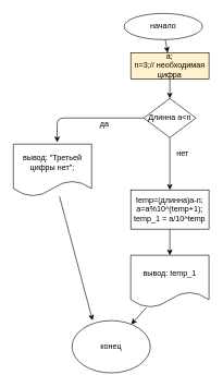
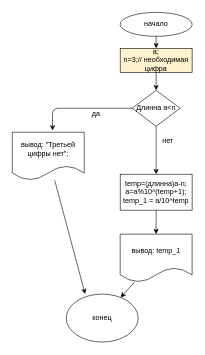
  <mxCell id="0" />
  <mxCell id="1" parent="0" />
  <mxCell id="2" style="edgeStyle=none;html=1;" edge="1" parent="1" source="3" target="5"><mxGeometry relative="1" as="geometry"><mxPoint x="260" y="90" as="targetPoint" /></mxGeometry></mxCell>
- <mxCell id="3" value="начало" style="ellipse;whiteSpace=wrap;html=1;" vertex="1" parent="1"><mxGeometry x="190" y="20" width="120" height="40" as="geometry" /></mxCell>
+ <mxCell id="3" value="начало" style="ellipse;whiteSpace=wrap;html=1;" vertex="1" parent="1"><mxGeometry x="200" y="20" width="120" height="40" as="geometry" /></mxCell>
  <mxCell id="4" style="edgeStyle=none;html=1;" edge="1" parent="1" source="5"><mxGeometry relative="1" as="geometry"><mxPoint x="260" y="150" as="targetPoint" /></mxGeometry></mxCell>
  <mxCell id="5" value="a;&lt;br&gt;n=3;// необходимая цифра" style="rounded=0;whiteSpace=wrap;html=1;fillColor=#fff2cc;" vertex="1" parent="1"><mxGeometry x="200" y="80" width="120" height="40" as="geometry" /></mxCell>
  <mxCell id="6" style="edgeStyle=none;html=1;exitX=0.5;exitY=1;exitDx=0;exitDy=0;entryX=0.5;entryY=0;entryDx=0;entryDy=0;" edge="1" parent="1" source="8" target="11"><mxGeometry relative="1" as="geometry" /></mxCell>
  <mxCell id="7" style="edgeStyle=none;html=1;entryX=0.56;entryY=-0.037;entryDx=0;entryDy=0;entryPerimeter=0;" edge="1" parent="1" source="8" target="16"><mxGeometry relative="1" as="geometry"><Array as="points"><mxPoint x="87" y="180" /></Array></mxGeometry></mxCell>
  <mxCell id="8" value="Длинна a&amp;lt;n" style="rhombus;whiteSpace=wrap;html=1;" vertex="1" parent="1"><mxGeometry x="220" y="150" width="80" height="60" as="geometry" /></mxCell>
  <mxCell id="9" value="нет" style="text;html=1;strokeColor=none;fillColor=none;align=center;verticalAlign=middle;whiteSpace=wrap;rounded=0;" vertex="1" parent="1"><mxGeometry x="250" y="220" width="60" height="30" as="geometry" /></mxCell>
  <mxCell id="10" style="edgeStyle=none;html=1;exitX=0.5;exitY=1;exitDx=0;exitDy=0;" edge="1" parent="1" source="11"><mxGeometry relative="1" as="geometry"><mxPoint x="260" y="390" as="targetPoint" /></mxGeometry></mxCell>
  <mxCell id="11" value="temp=(длинна)a-n;&lt;br&gt;a=a%10^(temp+1);&lt;br&gt;temp_1 = a/10^temp&lt;br&gt;" style="rounded=0;whiteSpace=wrap;html=1;" vertex="1" parent="1"><mxGeometry x="200" y="290" width="120" height="60" as="geometry" /></mxCell>
  <mxCell id="12" style="edgeStyle=none;html=1;" edge="1" parent="1" source="13" target="14"><mxGeometry relative="1" as="geometry"><mxPoint x="260" y="520" as="targetPoint" /></mxGeometry></mxCell>
  <mxCell id="13" value="вывод: temp_1" style="shape=document;whiteSpace=wrap;html=1;boundedLbl=1;" vertex="1" parent="1"><mxGeometry x="200" y="390" width="120" height="80" as="geometry" /></mxCell>
  <mxCell id="14" value="конец" style="ellipse;whiteSpace=wrap;html=1;" vertex="1" parent="1"><mxGeometry x="110" y="490" width="120" height="80" as="geometry" /></mxCell>
  <mxCell id="15" style="edgeStyle=none;html=1;entryX=0.263;entryY=-0.002;entryDx=0;entryDy=0;entryPerimeter=0;" edge="1" parent="1" source="16" target="14"><mxGeometry relative="1" as="geometry" /></mxCell>
  <mxCell id="16" value="вывод: &quot;Третьей цифры нет&quot;;" style="shape=document;whiteSpace=wrap;html=1;boundedLbl=1;" vertex="1" parent="1"><mxGeometry x="20" y="220" width="120" height="80" as="geometry" /></mxCell>
  <mxCell id="17" value="да" style="text;html=1;strokeColor=none;fillColor=none;align=center;verticalAlign=middle;whiteSpace=wrap;rounded=0;" vertex="1" parent="1"><mxGeometry x="130" y="175" width="60" height="30" as="geometry" /></mxCell>
